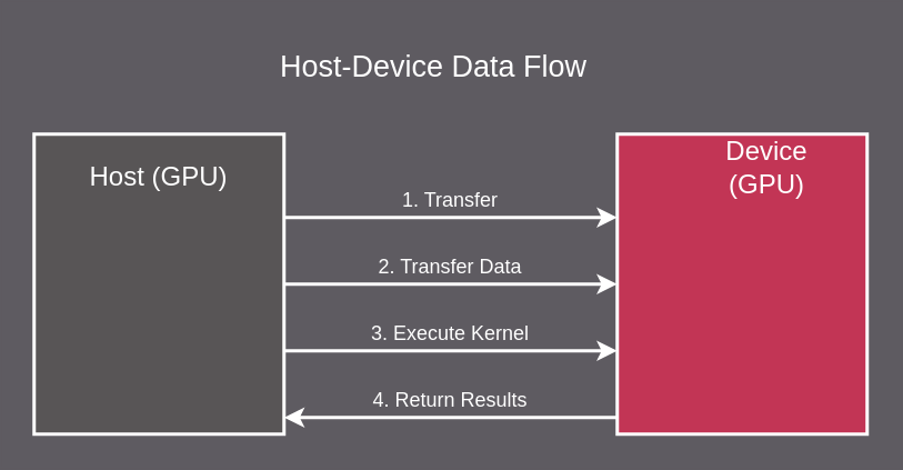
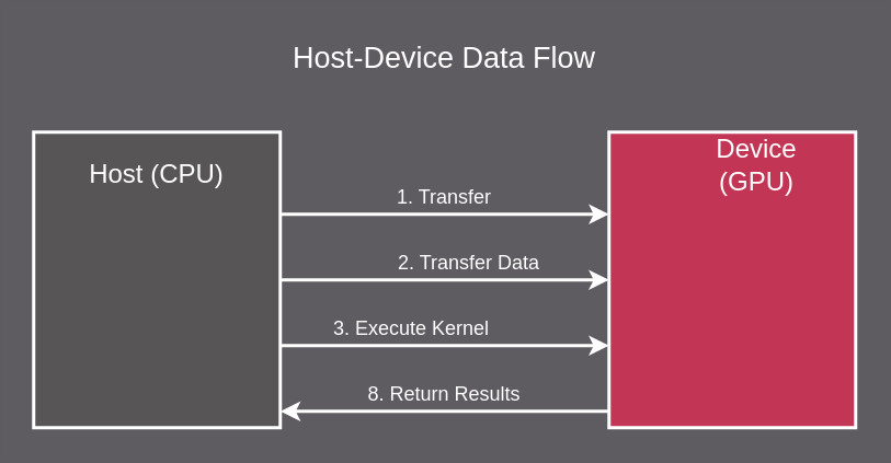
  <mxCell id="0" />
  <mxCell id="1" parent="0" />
- <mxCell id="2" value="Host-Device Data Flow" style="text;html=1;strokeColor=none;fillColor=none;align=center;verticalAlign=middle;whiteSpace=wrap;rounded=0;fontSize=18;fontFamily=Arial;fontColor=#FFFFFF;" parent="1" vertex="1"><mxGeometry x="160" y="25" width="200" height="30" as="geometry" /></mxCell>
+ <mxCell id="2" value="Host-Device Data Flow" style="text;html=1;strokeColor=none;fillColor=none;align=center;verticalAlign=middle;whiteSpace=wrap;rounded=0;fontSize=18;fontFamily=Arial;fontColor=#FFFFFF;" parent="1" vertex="1"><mxGeometry x="170" y="20" width="200" height="30" as="geometry" /></mxCell>
  <mxCell id="3" value="" style="rounded=0;whiteSpace=wrap;html=1;fillColor=#585556;strokeColor=#FFFFFF;strokeWidth=2;" parent="1" vertex="1"><mxGeometry x="20" y="80" width="150" height="180" as="geometry" /></mxCell>
- <mxCell id="4" value="Host (GPU)" style="text;html=1;strokeColor=none;fillColor=none;align=center;verticalAlign=middle;whiteSpace=wrap;rounded=0;fontSize=16;fontFamily=Arial;fontColor=#FFFFFF;" parent="1" vertex="1"><mxGeometry x="45" y="90" width="100" height="30" as="geometry" /></mxCell>
+ <mxCell id="4" value="Host (CPU)" style="text;html=1;strokeColor=none;fillColor=none;align=center;verticalAlign=middle;whiteSpace=wrap;rounded=0;fontSize=16;fontFamily=Arial;fontColor=#FFFFFF;" parent="1" vertex="1"><mxGeometry x="45" y="90" width="100" height="30" as="geometry" /></mxCell>
  <mxCell id="5" value="" style="rounded=0;whiteSpace=wrap;html=1;fillColor=#C23555;strokeColor=#FFFFFF;strokeWidth=2;" parent="1" vertex="1"><mxGeometry x="370" y="80" width="150" height="180" as="geometry" /></mxCell>
  <mxCell id="6" value="Device (GPU)" style="text;html=1;strokeColor=none;fillColor=none;align=center;verticalAlign=middle;whiteSpace=wrap;rounded=0;fontSize=16;fontFamily=Arial;fontColor=#FFFFFF;" parent="1" vertex="1"><mxGeometry x="410" y="85" width="100" height="30" as="geometry" /></mxCell>
  <mxCell id="7" value="" style="endArrow=classic;html=1;strokeColor=#FFFFFF;strokeWidth=2;" parent="1" edge="1"><mxGeometry width="50" height="50" relative="1" as="geometry"><mxPoint x="170" y="130" as="sourcePoint" /><mxPoint x="370" y="130" as="targetPoint" /></mxGeometry></mxCell>
  <mxCell id="8" value="1. Transfer" style="text;html=1;strokeColor=none;fillColor=none;align=center;verticalAlign=middle;whiteSpace=wrap;rounded=0;fontSize=12;fontFamily=Arial;fontColor=#FFFFFF;" parent="1" vertex="1"><mxGeometry x="220" y="110" width="100" height="20" as="geometry" /></mxCell>
  <mxCell id="9" value="" style="endArrow=classic;html=1;strokeColor=#FFFFFF;strokeWidth=2;" parent="1" edge="1"><mxGeometry width="50" height="50" relative="1" as="geometry"><mxPoint x="170" y="170" as="sourcePoint" /><mxPoint x="370" y="170" as="targetPoint" /></mxGeometry></mxCell>
- <mxCell id="10" value="2. Transfer Data" style="text;html=1;strokeColor=none;fillColor=none;align=center;verticalAlign=middle;whiteSpace=wrap;rounded=0;fontSize=12;fontFamily=Arial;fontColor=#FFFFFF;" parent="1" vertex="1"><mxGeometry x="220" y="150" width="100" height="20" as="geometry" /></mxCell>
+ <mxCell id="10" value="2. Transfer Data" style="text;html=1;strokeColor=none;fillColor=none;align=center;verticalAlign=middle;whiteSpace=wrap;rounded=0;fontSize=12;fontFamily=Arial;fontColor=#FFFFFF;" parent="1" vertex="1"><mxGeometry x="235" y="150" width="100" height="20" as="geometry" /></mxCell>
  <mxCell id="11" value="" style="endArrow=classic;html=1;strokeColor=#FFFFFF;strokeWidth=2;" parent="1" edge="1"><mxGeometry width="50" height="50" relative="1" as="geometry"><mxPoint x="170" y="210" as="sourcePoint" /><mxPoint x="370" y="210" as="targetPoint" /></mxGeometry></mxCell>
- <mxCell id="12" value="3. Execute Kernel" style="text;html=1;strokeColor=none;fillColor=none;align=center;verticalAlign=middle;whiteSpace=wrap;rounded=0;fontSize=12;fontFamily=Arial;fontColor=#FFFFFF;" parent="1" vertex="1"><mxGeometry x="220" y="190" width="100" height="20" as="geometry" /></mxCell>
+ <mxCell id="12" value="3. Execute Kernel" style="text;html=1;strokeColor=none;fillColor=none;align=center;verticalAlign=middle;whiteSpace=wrap;rounded=0;fontSize=12;fontFamily=Arial;fontColor=#FFFFFF;" parent="1" vertex="1"><mxGeometry x="200" y="190" width="100" height="20" as="geometry" /></mxCell>
  <mxCell id="13" value="" style="endArrow=classic;html=1;strokeColor=#FFFFFF;strokeWidth=2;" parent="1" edge="1"><mxGeometry width="50" height="50" relative="1" as="geometry"><mxPoint x="370" y="250" as="sourcePoint" /><mxPoint x="170" y="250" as="targetPoint" /></mxGeometry></mxCell>
- <mxCell id="14" value="4. Return Results" style="text;html=1;strokeColor=none;fillColor=none;align=center;verticalAlign=middle;whiteSpace=wrap;rounded=0;fontSize=12;fontFamily=Arial;fontColor=#FFFFFF;" parent="1" vertex="1"><mxGeometry x="220" y="230" width="100" height="20" as="geometry" /></mxCell>
+ <mxCell id="14" value="8. Return Results" style="text;html=1;strokeColor=none;fillColor=none;align=center;verticalAlign=middle;whiteSpace=wrap;rounded=0;fontSize=12;fontFamily=Arial;fontColor=#FFFFFF;" parent="1" vertex="1"><mxGeometry x="220" y="230" width="100" height="20" as="geometry" /></mxCell>
